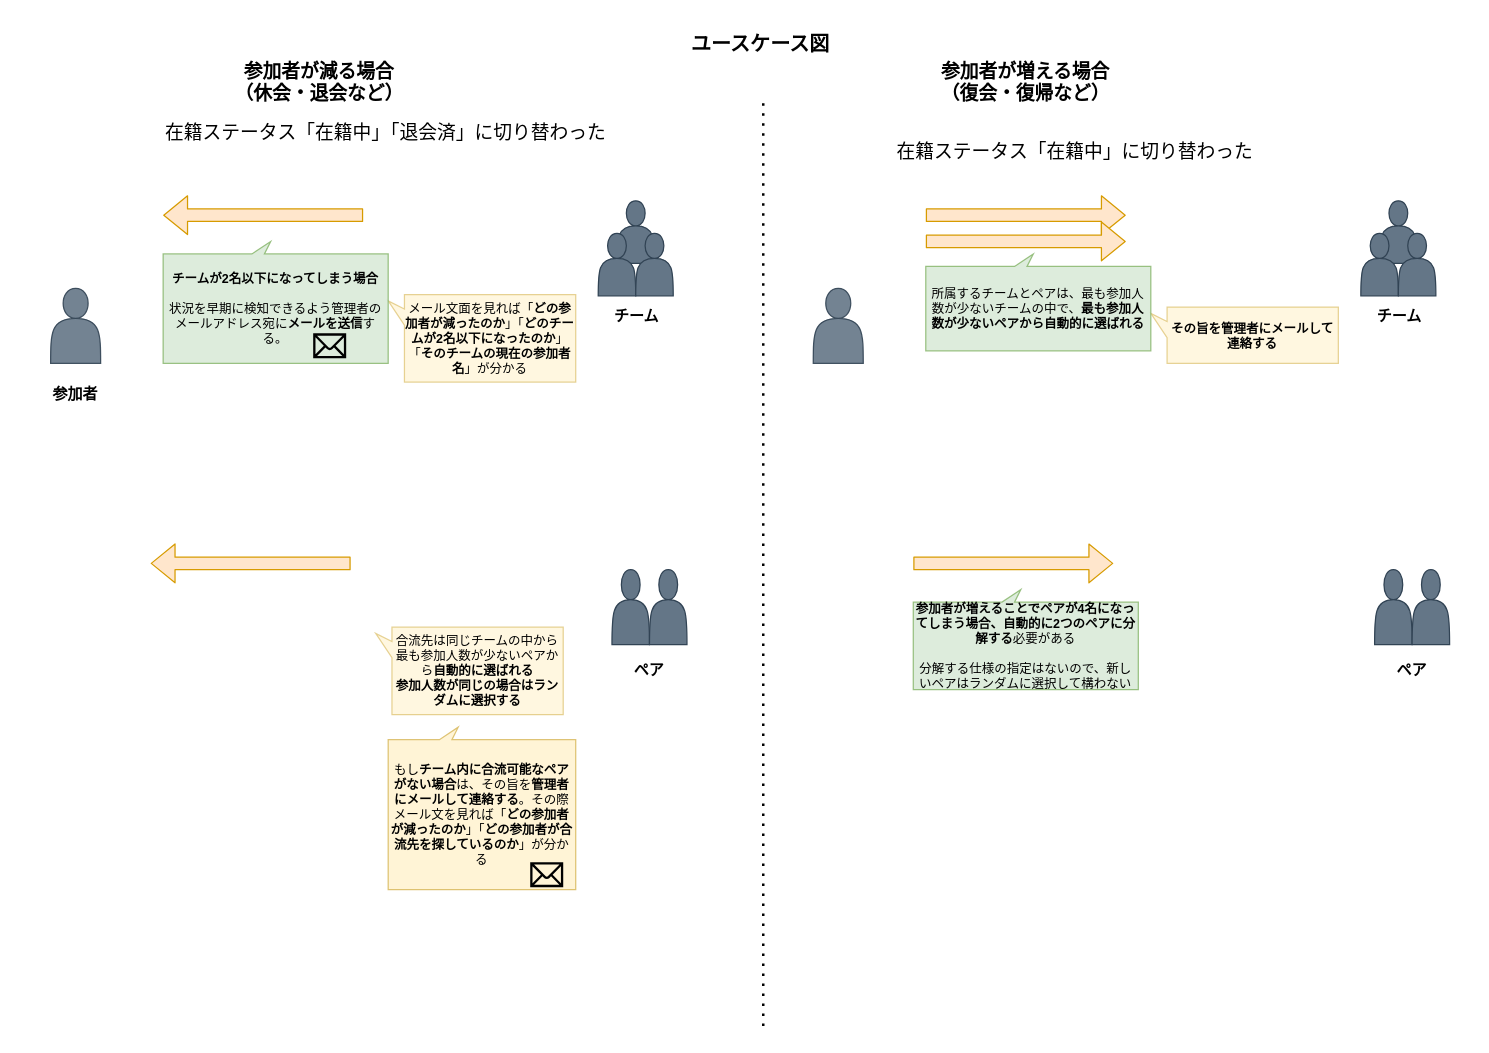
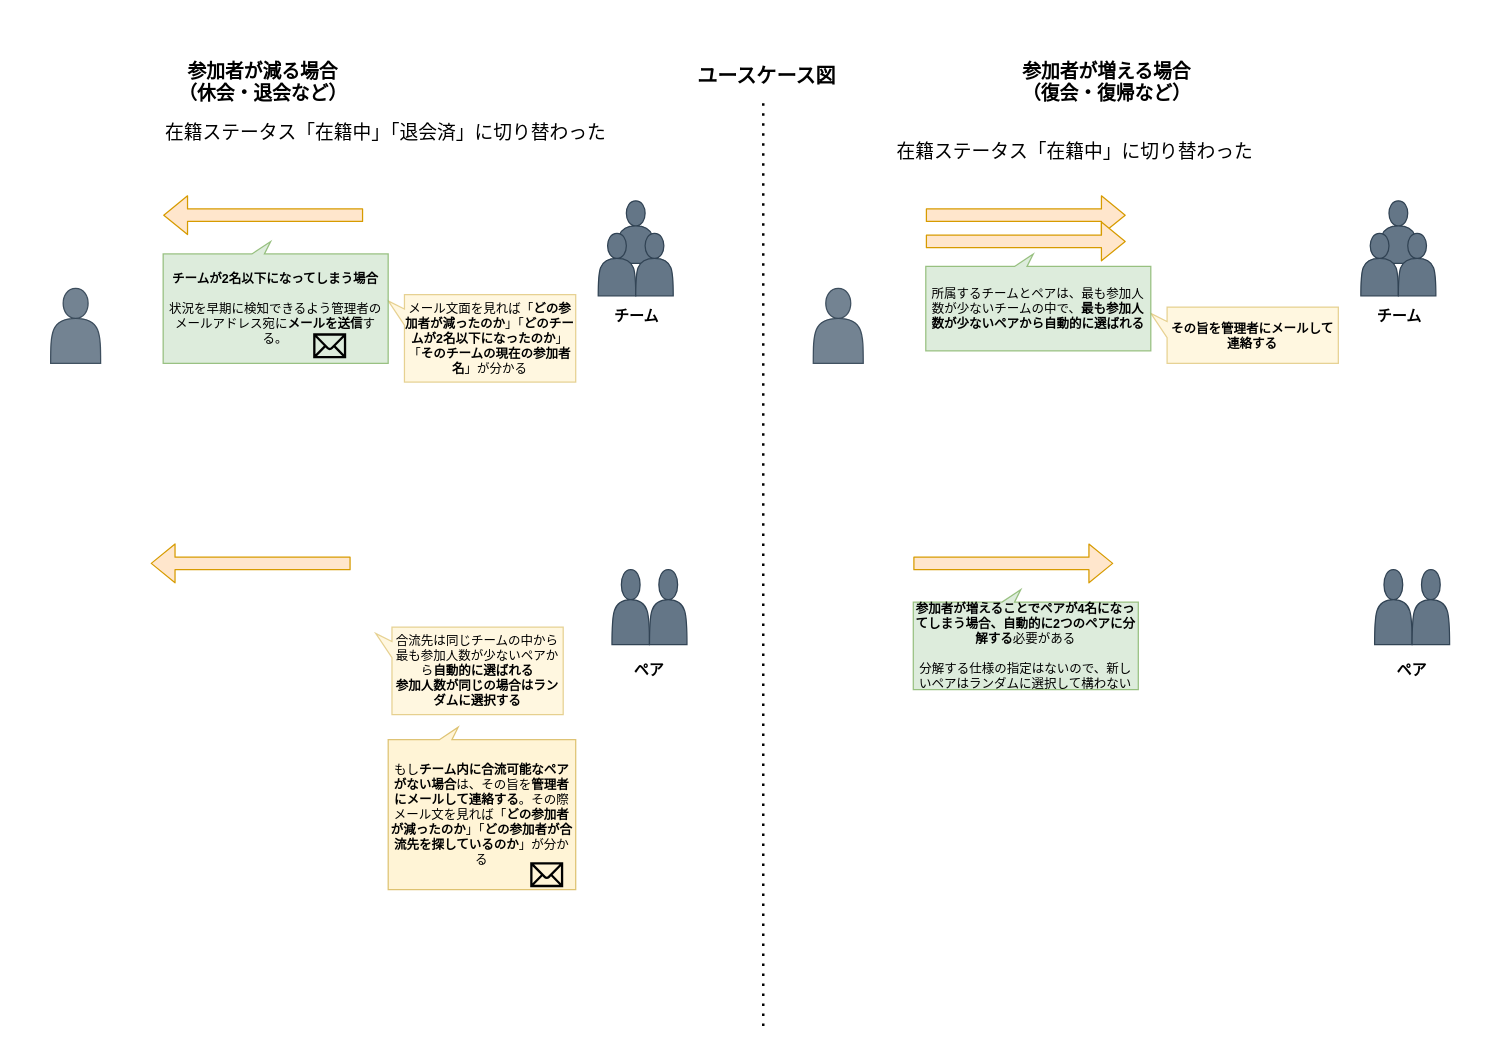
  <mxCell id="0" />
  <mxCell id="1" parent="0" />
  <mxCell id="2" value="" style="shape=actor;whiteSpace=wrap;html=1;labelBackgroundColor=default;fillStyle=auto;fontSize=10;fillColor=#647687;strokeColor=#314354;fontColor=#ffffff;" parent="1" vertex="1"><mxGeometry x="493" y="160" width="30" height="50" as="geometry" /></mxCell>
  <mxCell id="3" value="&lt;div style=&quot;font-size: 10px;&quot;&gt;もし&lt;b&gt;チーム内に合流可能なペアがない場合&lt;/b&gt;は、その旨を&lt;b&gt;管理者にメールして連絡する&lt;/b&gt;。その際メール文を見れば「&lt;b&gt;どの参加者が減ったのか&lt;/b&gt;」「&lt;b&gt;どの参加者が合流先を探しているのか&lt;/b&gt;」が分かる&lt;/div&gt;" style="whiteSpace=wrap;html=1;shape=mxgraph.basic.rectCallout;dx=104;dy=10;boundedLbl=1;direction=west;fillColor=#fff2cc;strokeColor=#d6b656;fontSize=10;fillStyle=auto;opacity=80;" parent="1" vertex="1"><mxGeometry x="310" y="581" width="150" height="130" as="geometry" /></mxCell>
  <mxCell id="4" value="メール文面を見れば「&lt;b&gt;どの参加者が減ったのか&lt;/b&gt;」「&lt;b&gt;どのチームが2名以下になったのか&lt;/b&gt;」「&lt;b&gt;そのチームの現在の参加者名&lt;/b&gt;」が分かる" style="whiteSpace=wrap;html=1;shape=mxgraph.basic.rectCallout;dx=18;dy=13;boundedLbl=1;direction=south;fillColor=#fff2cc;strokeColor=#d6b656;fontSize=10;fillStyle=auto;fontColor=#000000;opacity=60;" parent="1" vertex="1"><mxGeometry x="310" y="235" width="150" height="70" as="geometry" /></mxCell>
  <mxCell id="5" value="&lt;div style=&quot;font-size: 10px;&quot;&gt;&lt;b&gt;チームが2名以下になってしまう場合&lt;br&gt;&lt;/b&gt;&lt;br&gt;状況を早期に検知できるよう管理者のメールアドレス宛に&lt;b&gt;メールを送信&lt;/b&gt;する。&lt;/div&gt;" style="whiteSpace=wrap;html=1;shape=mxgraph.basic.rectCallout;dx=104;dy=10;boundedLbl=1;direction=west;fillColor=#d5e8d4;strokeColor=#82b366;fontSize=10;fillStyle=auto;connectable=1;allowArrows=1;opacity=80;" parent="1" vertex="1"><mxGeometry x="130" y="192.5" width="180" height="97.5" as="geometry" /></mxCell>
  <mxCell id="6" value="" style="shape=actor;whiteSpace=wrap;html=1;labelBackgroundColor=default;fillStyle=auto;fontSize=10;fillColor=#647687;strokeColor=#314354;opacity=90;fontColor=#ffffff;" parent="1" vertex="1"><mxGeometry x="40" y="230" width="40" height="60" as="geometry" /></mxCell>
  <mxCell id="7" value="" style="shape=actor;whiteSpace=wrap;html=1;labelBackgroundColor=default;fillStyle=auto;fontSize=10;fillColor=#647687;strokeColor=#314354;fontColor=#ffffff;" parent="1" vertex="1"><mxGeometry x="489" y="455" width="30" height="60" as="geometry" /></mxCell>
  <mxCell id="8" value="" style="shape=actor;whiteSpace=wrap;html=1;labelBackgroundColor=default;fillStyle=auto;fontSize=10;fillColor=#647687;strokeColor=#314354;fontColor=#ffffff;" parent="1" vertex="1"><mxGeometry x="519" y="455" width="30" height="60" as="geometry" /></mxCell>
  <mxCell id="9" value="" style="shape=actor;whiteSpace=wrap;html=1;labelBackgroundColor=default;fillStyle=auto;fontSize=10;fillColor=#647687;strokeColor=#314354;fontColor=#ffffff;" parent="1" vertex="1"><mxGeometry x="478" y="186" width="30" height="50" as="geometry" /></mxCell>
  <mxCell id="10" value="" style="shape=actor;whiteSpace=wrap;html=1;labelBackgroundColor=default;fillStyle=auto;fontSize=10;fillColor=#647687;strokeColor=#314354;fontColor=#ffffff;" parent="1" vertex="1"><mxGeometry x="508" y="186" width="30" height="50" as="geometry" /></mxCell>
- <mxCell id="11" value="ユースケース図" style="text;html=1;strokeColor=none;fillColor=none;align=center;verticalAlign=middle;whiteSpace=wrap;rounded=0;labelBackgroundColor=default;fillStyle=auto;fontSize=16;fontColor=#000000;opacity=40;fontStyle=1" parent="1" vertex="1"><mxGeometry x="523" y="20" width="170" height="30" as="geometry" /></mxCell>
+ <mxCell id="11" value="ユースケース図" style="text;html=1;strokeColor=none;fillColor=none;align=center;verticalAlign=middle;whiteSpace=wrap;rounded=0;labelBackgroundColor=default;fillStyle=auto;fontSize=16;fontColor=#000000;opacity=40;fontStyle=1" parent="1" vertex="1"><mxGeometry x="528" y="45" width="170" height="30" as="geometry" /></mxCell>
  <mxCell id="12" value="" style="shape=flexArrow;endArrow=classic;html=1;fillColor=#ffe6cc;strokeColor=#d79b00;" edge="1" parent="1"><mxGeometry width="50" height="50" relative="1" as="geometry"><mxPoint x="290" y="171.5" as="sourcePoint" /><mxPoint x="130" y="171.5" as="targetPoint" /></mxGeometry></mxCell>
- <mxCell id="13" value="参加者が減る場合&lt;br style=&quot;font-size: 15px;&quot;&gt;（休会・退会など）" style="text;html=1;strokeColor=none;fillColor=none;align=center;verticalAlign=middle;whiteSpace=wrap;rounded=0;fontStyle=1;fontSize=15;" vertex="1" parent="1"><mxGeometry x="180" y="50" width="150" height="30" as="geometry" /></mxCell>
+ <mxCell id="13" value="参加者が減る場合&lt;br style=&quot;font-size: 15px;&quot;&gt;（休会・退会など）" style="text;html=1;strokeColor=none;fillColor=none;align=center;verticalAlign=middle;whiteSpace=wrap;rounded=0;fontStyle=1;fontSize=15;" vertex="1" parent="1"><mxGeometry x="135" y="50" width="150" height="30" as="geometry" /></mxCell>
  <mxCell id="14" value="" style="shape=mxgraph.signs.tech.mail;html=1;pointerEvents=1;fillColor=#000000;strokeColor=none;verticalLabelPosition=bottom;verticalAlign=top;align=center;" vertex="1" parent="1"><mxGeometry x="250" y="266" width="26.4" height="20" as="geometry" /></mxCell>
  <mxCell id="15" value="&lt;div&gt;合流先は同じチームの中から最も参加人数が少ないペアから&lt;b&gt;自動的に選ばれる&lt;/b&gt;&lt;/div&gt;&lt;div&gt;&lt;b&gt;参加人数が同じの場合はランダムに選択する&lt;/b&gt;&lt;/div&gt;" style="whiteSpace=wrap;html=1;shape=mxgraph.basic.rectCallout;dx=18;dy=13;boundedLbl=1;direction=south;fillColor=#fff2cc;strokeColor=#d6b656;fontSize=10;fillStyle=auto;fontColor=#000000;opacity=60;" vertex="1" parent="1"><mxGeometry x="300" y="501" width="150" height="70" as="geometry" /></mxCell>
- <mxCell id="16" value="参加者" style="text;html=1;strokeColor=none;fillColor=none;align=center;verticalAlign=middle;whiteSpace=wrap;rounded=0;fontStyle=1" vertex="1" parent="1"><mxGeometry x="20" y="300" width="80" height="30" as="geometry" /></mxCell>
  <mxCell id="17" value="チーム" style="text;html=1;strokeColor=none;fillColor=none;align=center;verticalAlign=middle;whiteSpace=wrap;rounded=0;fontStyle=1" vertex="1" parent="1"><mxGeometry x="469" y="238" width="80" height="30" as="geometry" /></mxCell>
  <mxCell id="18" value="ペア" style="text;html=1;strokeColor=none;fillColor=none;align=center;verticalAlign=middle;whiteSpace=wrap;rounded=0;fontStyle=1" vertex="1" parent="1"><mxGeometry x="479" y="521" width="80" height="30" as="geometry" /></mxCell>
  <mxCell id="19" value="" style="shape=flexArrow;endArrow=classic;html=1;fillColor=#ffe6cc;strokeColor=#d79b00;" edge="1" parent="1"><mxGeometry width="50" height="50" relative="1" as="geometry"><mxPoint x="280" y="450" as="sourcePoint" /><mxPoint x="120" y="450" as="targetPoint" /></mxGeometry></mxCell>
  <mxCell id="20" value="" style="shape=mxgraph.signs.tech.mail;html=1;pointerEvents=1;fillColor=#000000;strokeColor=none;verticalLabelPosition=bottom;verticalAlign=top;align=center;" vertex="1" parent="1"><mxGeometry x="423.6" y="689" width="26.4" height="20" as="geometry" /></mxCell>
  <mxCell id="21" value="" style="endArrow=none;dashed=1;html=1;dashPattern=1 3;strokeWidth=2;" edge="1" parent="1"><mxGeometry width="50" height="50" relative="1" as="geometry"><mxPoint x="610" y="820" as="sourcePoint" /><mxPoint x="610" y="80" as="targetPoint" /></mxGeometry></mxCell>
  <mxCell id="22" value="" style="shape=actor;whiteSpace=wrap;html=1;labelBackgroundColor=default;fillStyle=auto;fontSize=10;fillColor=#647687;strokeColor=#314354;fontColor=#ffffff;" vertex="1" parent="1"><mxGeometry x="1103" y="160" width="30" height="50" as="geometry" /></mxCell>
  <mxCell id="23" value="&lt;b&gt;その旨を管理者にメールして連絡する&lt;/b&gt;" style="whiteSpace=wrap;html=1;shape=mxgraph.basic.rectCallout;dx=18;dy=13;boundedLbl=1;direction=south;fillColor=#fff2cc;strokeColor=#d6b656;fontSize=10;fillStyle=auto;fontColor=#000000;opacity=60;" vertex="1" parent="1"><mxGeometry x="920" y="245" width="150" height="45" as="geometry" /></mxCell>
  <mxCell id="24" value="&lt;div style=&quot;&quot;&gt;&lt;span style=&quot;font-weight: normal;&quot;&gt;所属するチームとペアは、最も参加人数が少ないチームの中で、&lt;/span&gt;最も参加人数が少ないペアから自動的に選ばれる&lt;br&gt;&lt;/div&gt;" style="whiteSpace=wrap;html=1;shape=mxgraph.basic.rectCallout;dx=104;dy=10;boundedLbl=1;direction=west;fillColor=#d5e8d4;strokeColor=#82b366;fontSize=10;fillStyle=auto;connectable=1;allowArrows=1;opacity=80;fontStyle=1" vertex="1" parent="1"><mxGeometry x="740" y="202.5" width="180" height="77.5" as="geometry" /></mxCell>
  <mxCell id="25" value="" style="shape=actor;whiteSpace=wrap;html=1;labelBackgroundColor=default;fillStyle=auto;fontSize=10;fillColor=#647687;strokeColor=#314354;opacity=90;fontColor=#ffffff;" vertex="1" parent="1"><mxGeometry x="650" y="230" width="40" height="60" as="geometry" /></mxCell>
  <mxCell id="26" value="" style="shape=actor;whiteSpace=wrap;html=1;labelBackgroundColor=default;fillStyle=auto;fontSize=10;fillColor=#647687;strokeColor=#314354;fontColor=#ffffff;" vertex="1" parent="1"><mxGeometry x="1099" y="455" width="30" height="60" as="geometry" /></mxCell>
  <mxCell id="27" value="" style="shape=actor;whiteSpace=wrap;html=1;labelBackgroundColor=default;fillStyle=auto;fontSize=10;fillColor=#647687;strokeColor=#314354;fontColor=#ffffff;" vertex="1" parent="1"><mxGeometry x="1129" y="455" width="30" height="60" as="geometry" /></mxCell>
  <mxCell id="28" value="" style="shape=actor;whiteSpace=wrap;html=1;labelBackgroundColor=default;fillStyle=auto;fontSize=10;fillColor=#647687;strokeColor=#314354;fontColor=#ffffff;" vertex="1" parent="1"><mxGeometry x="1088" y="186" width="30" height="50" as="geometry" /></mxCell>
  <mxCell id="29" value="" style="shape=actor;whiteSpace=wrap;html=1;labelBackgroundColor=default;fillStyle=auto;fontSize=10;fillColor=#647687;strokeColor=#314354;fontColor=#ffffff;" vertex="1" parent="1"><mxGeometry x="1118" y="186" width="30" height="50" as="geometry" /></mxCell>
  <mxCell id="30" value="" style="shape=flexArrow;endArrow=none;html=1;fillColor=#ffe6cc;strokeColor=#d79b00;startArrow=block;endFill=0;" edge="1" parent="1"><mxGeometry width="50" height="50" relative="1" as="geometry"><mxPoint x="900" y="171.5" as="sourcePoint" /><mxPoint x="740" y="171.5" as="targetPoint" /></mxGeometry></mxCell>
- <mxCell id="31" value="参加者が増える場合&lt;br style=&quot;font-size: 15px;&quot;&gt;（復会・復帰など）" style="text;html=1;strokeColor=none;fillColor=none;align=center;verticalAlign=middle;whiteSpace=wrap;rounded=0;fontStyle=1;fontSize=15;" vertex="1" parent="1"><mxGeometry x="745" y="50" width="150" height="30" as="geometry" /></mxCell>
+ <mxCell id="31" value="参加者が増える場合&lt;br style=&quot;font-size: 15px;&quot;&gt;（復会・復帰など）" style="text;html=1;strokeColor=none;fillColor=none;align=center;verticalAlign=middle;whiteSpace=wrap;rounded=0;fontStyle=1;fontSize=15;" vertex="1" parent="1"><mxGeometry x="810" y="50" width="150" height="30" as="geometry" /></mxCell>
  <mxCell id="32" value="&lt;div style=&quot;&quot;&gt;&lt;b&gt;参加者が増えることでペアが4名になってしまう場合、自動的に2つのペアに分解する&lt;/b&gt;必要がある&lt;br&gt;&lt;/div&gt;&lt;div style=&quot;&quot;&gt;&lt;br&gt;&lt;/div&gt;&lt;div style=&quot;&quot;&gt;分解する仕様の指定はないので、新しいペアはランダムに選択して構わない&lt;br&gt;&lt;/div&gt;" style="whiteSpace=wrap;html=1;shape=mxgraph.basic.rectCallout;dx=104;dy=10;boundedLbl=1;direction=west;fillColor=#d5e8d4;strokeColor=#82b366;fontSize=10;fillStyle=auto;connectable=1;allowArrows=1;opacity=80;" vertex="1" parent="1"><mxGeometry x="730" y="471" width="180" height="80" as="geometry" /></mxCell>
  <mxCell id="33" value="チーム" style="text;html=1;strokeColor=none;fillColor=none;align=center;verticalAlign=middle;whiteSpace=wrap;rounded=0;fontStyle=1" vertex="1" parent="1"><mxGeometry x="1079" y="238" width="80" height="30" as="geometry" /></mxCell>
  <mxCell id="34" value="ペア" style="text;html=1;strokeColor=none;fillColor=none;align=center;verticalAlign=middle;whiteSpace=wrap;rounded=0;fontStyle=1" vertex="1" parent="1"><mxGeometry x="1089" y="521" width="80" height="30" as="geometry" /></mxCell>
  <mxCell id="35" value="" style="shape=flexArrow;endArrow=none;html=1;fillColor=#ffe6cc;strokeColor=#d79b00;startArrow=block;endFill=0;" edge="1" parent="1"><mxGeometry width="50" height="50" relative="1" as="geometry"><mxPoint x="890" y="450" as="sourcePoint" /><mxPoint x="730" y="450" as="targetPoint" /></mxGeometry></mxCell>
  <mxCell id="36" value="在籍ステータス「在籍中」に切り替わった" style="text;whiteSpace=wrap;html=1;fontSize=15;" vertex="1" parent="1"><mxGeometry x="715" y="105" width="320" height="40" as="geometry" /></mxCell>
  <mxCell id="37" value="在籍ステータス「在籍中」「退会済」に切り替わった" style="text;whiteSpace=wrap;html=1;fontSize=15;" vertex="1" parent="1"><mxGeometry x="130" y="90" width="380" height="40" as="geometry" /></mxCell>
  <mxCell id="38" value="" style="shape=flexArrow;endArrow=none;html=1;fillColor=#ffe6cc;strokeColor=#d79b00;startArrow=block;endFill=0;" edge="1" parent="1"><mxGeometry width="50" height="50" relative="1" as="geometry"><mxPoint x="900" y="192.5" as="sourcePoint" /><mxPoint x="740" y="192.5" as="targetPoint" /></mxGeometry></mxCell>
